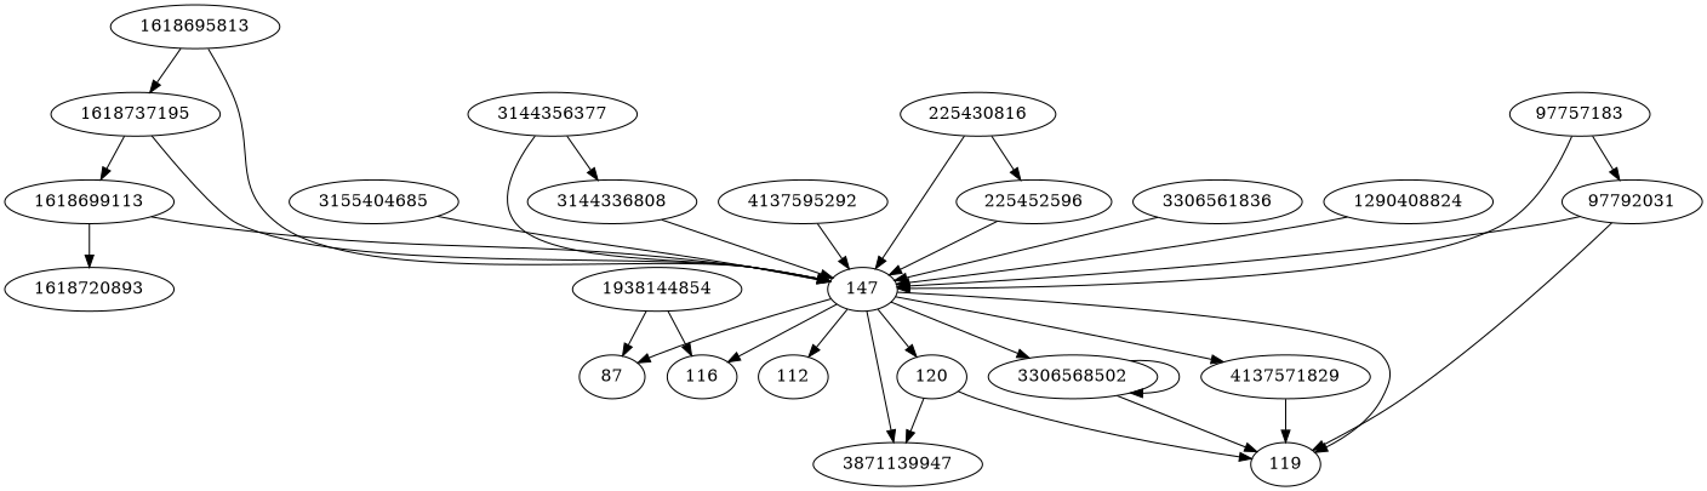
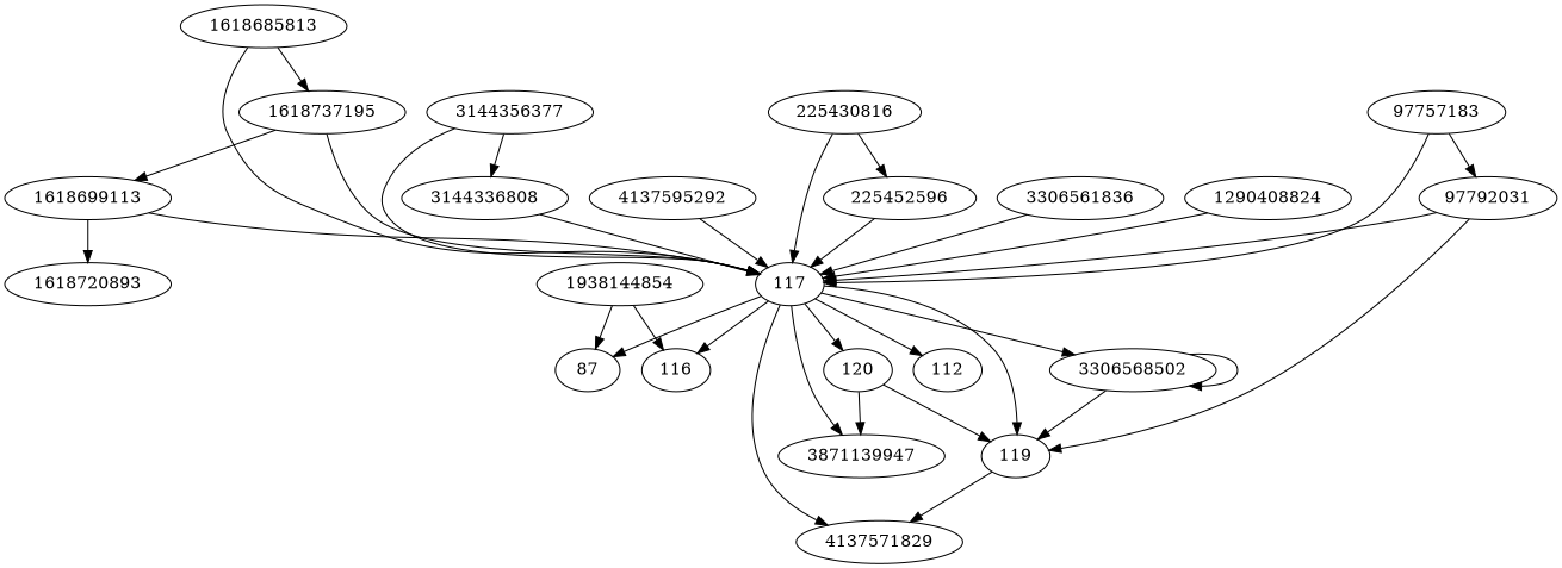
  digraph {
-   1618695813
+   1618695813 [label=1618685813]
    1618737195
-   117 [label=147]
+   117
    1618699113
    119
    3306568502
    116
    4137571829
    120
    3871139947
    87
    112
-   3155404685
    3144356377
    3144336808
    4137595292
    97792031
    225430816
    225452596
    1618720893
    3306561836
    1938144854
    1290408824
    97757183
    1618695813 -> 1618737195
    1618695813 -> 117
    1618737195 -> 117
    1618737195 -> 1618699113
    117 -> 119
    117 -> 3306568502
    117 -> 116
    117 -> 4137571829
    117 -> 120
    117 -> 3871139947
    117 -> 87
    117 -> 112
    1618699113 -> 117
    1618699113 -> 1618720893
-   4137571829 -> 119
+   119 -> 4137571829
    3306568502 -> 119
    3306568502 -> 3306568502
    120 -> 119
    120 -> 3871139947
-   3155404685 -> 117
    3144356377 -> 117
    3144356377 -> 3144336808
    3144336808 -> 117
    4137595292 -> 117
    97792031 -> 117
    97792031 -> 119
    225430816 -> 117
    225430816 -> 225452596
    225452596 -> 117
    3306561836 -> 117
    1938144854 -> 116
    1938144854 -> 87
    1290408824 -> 117
    97757183 -> 117
    97757183 -> 97792031
  }
